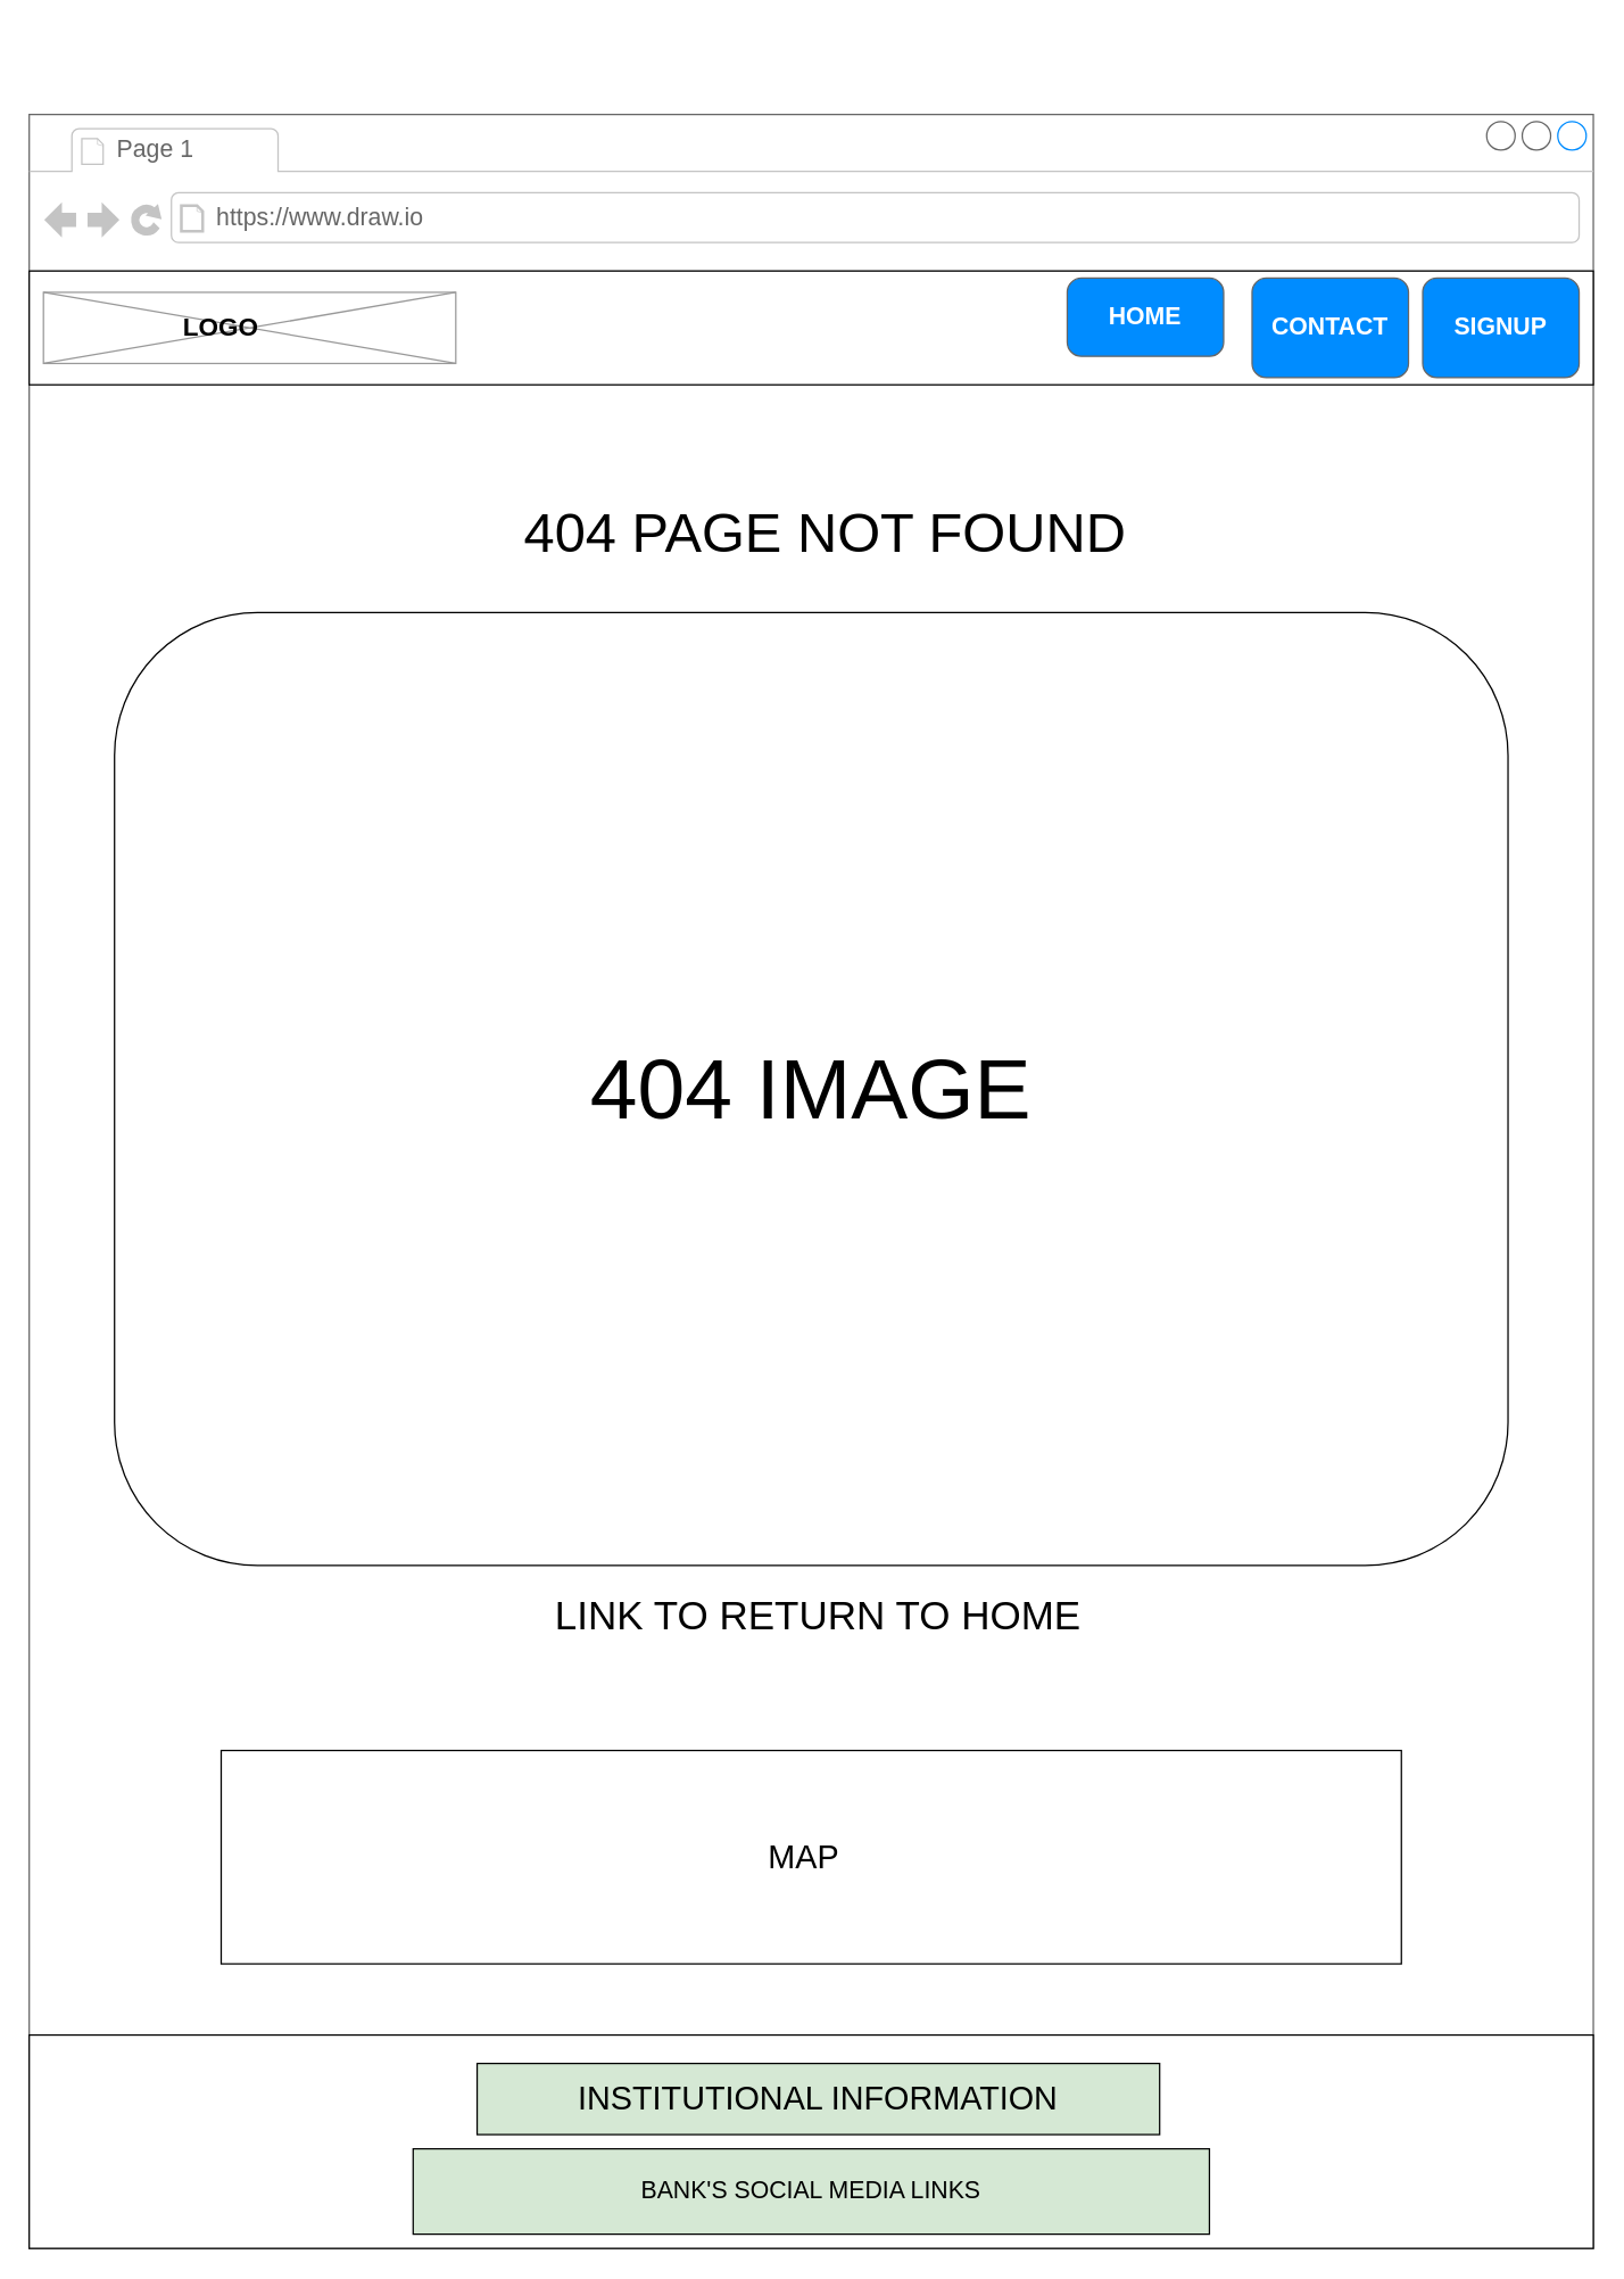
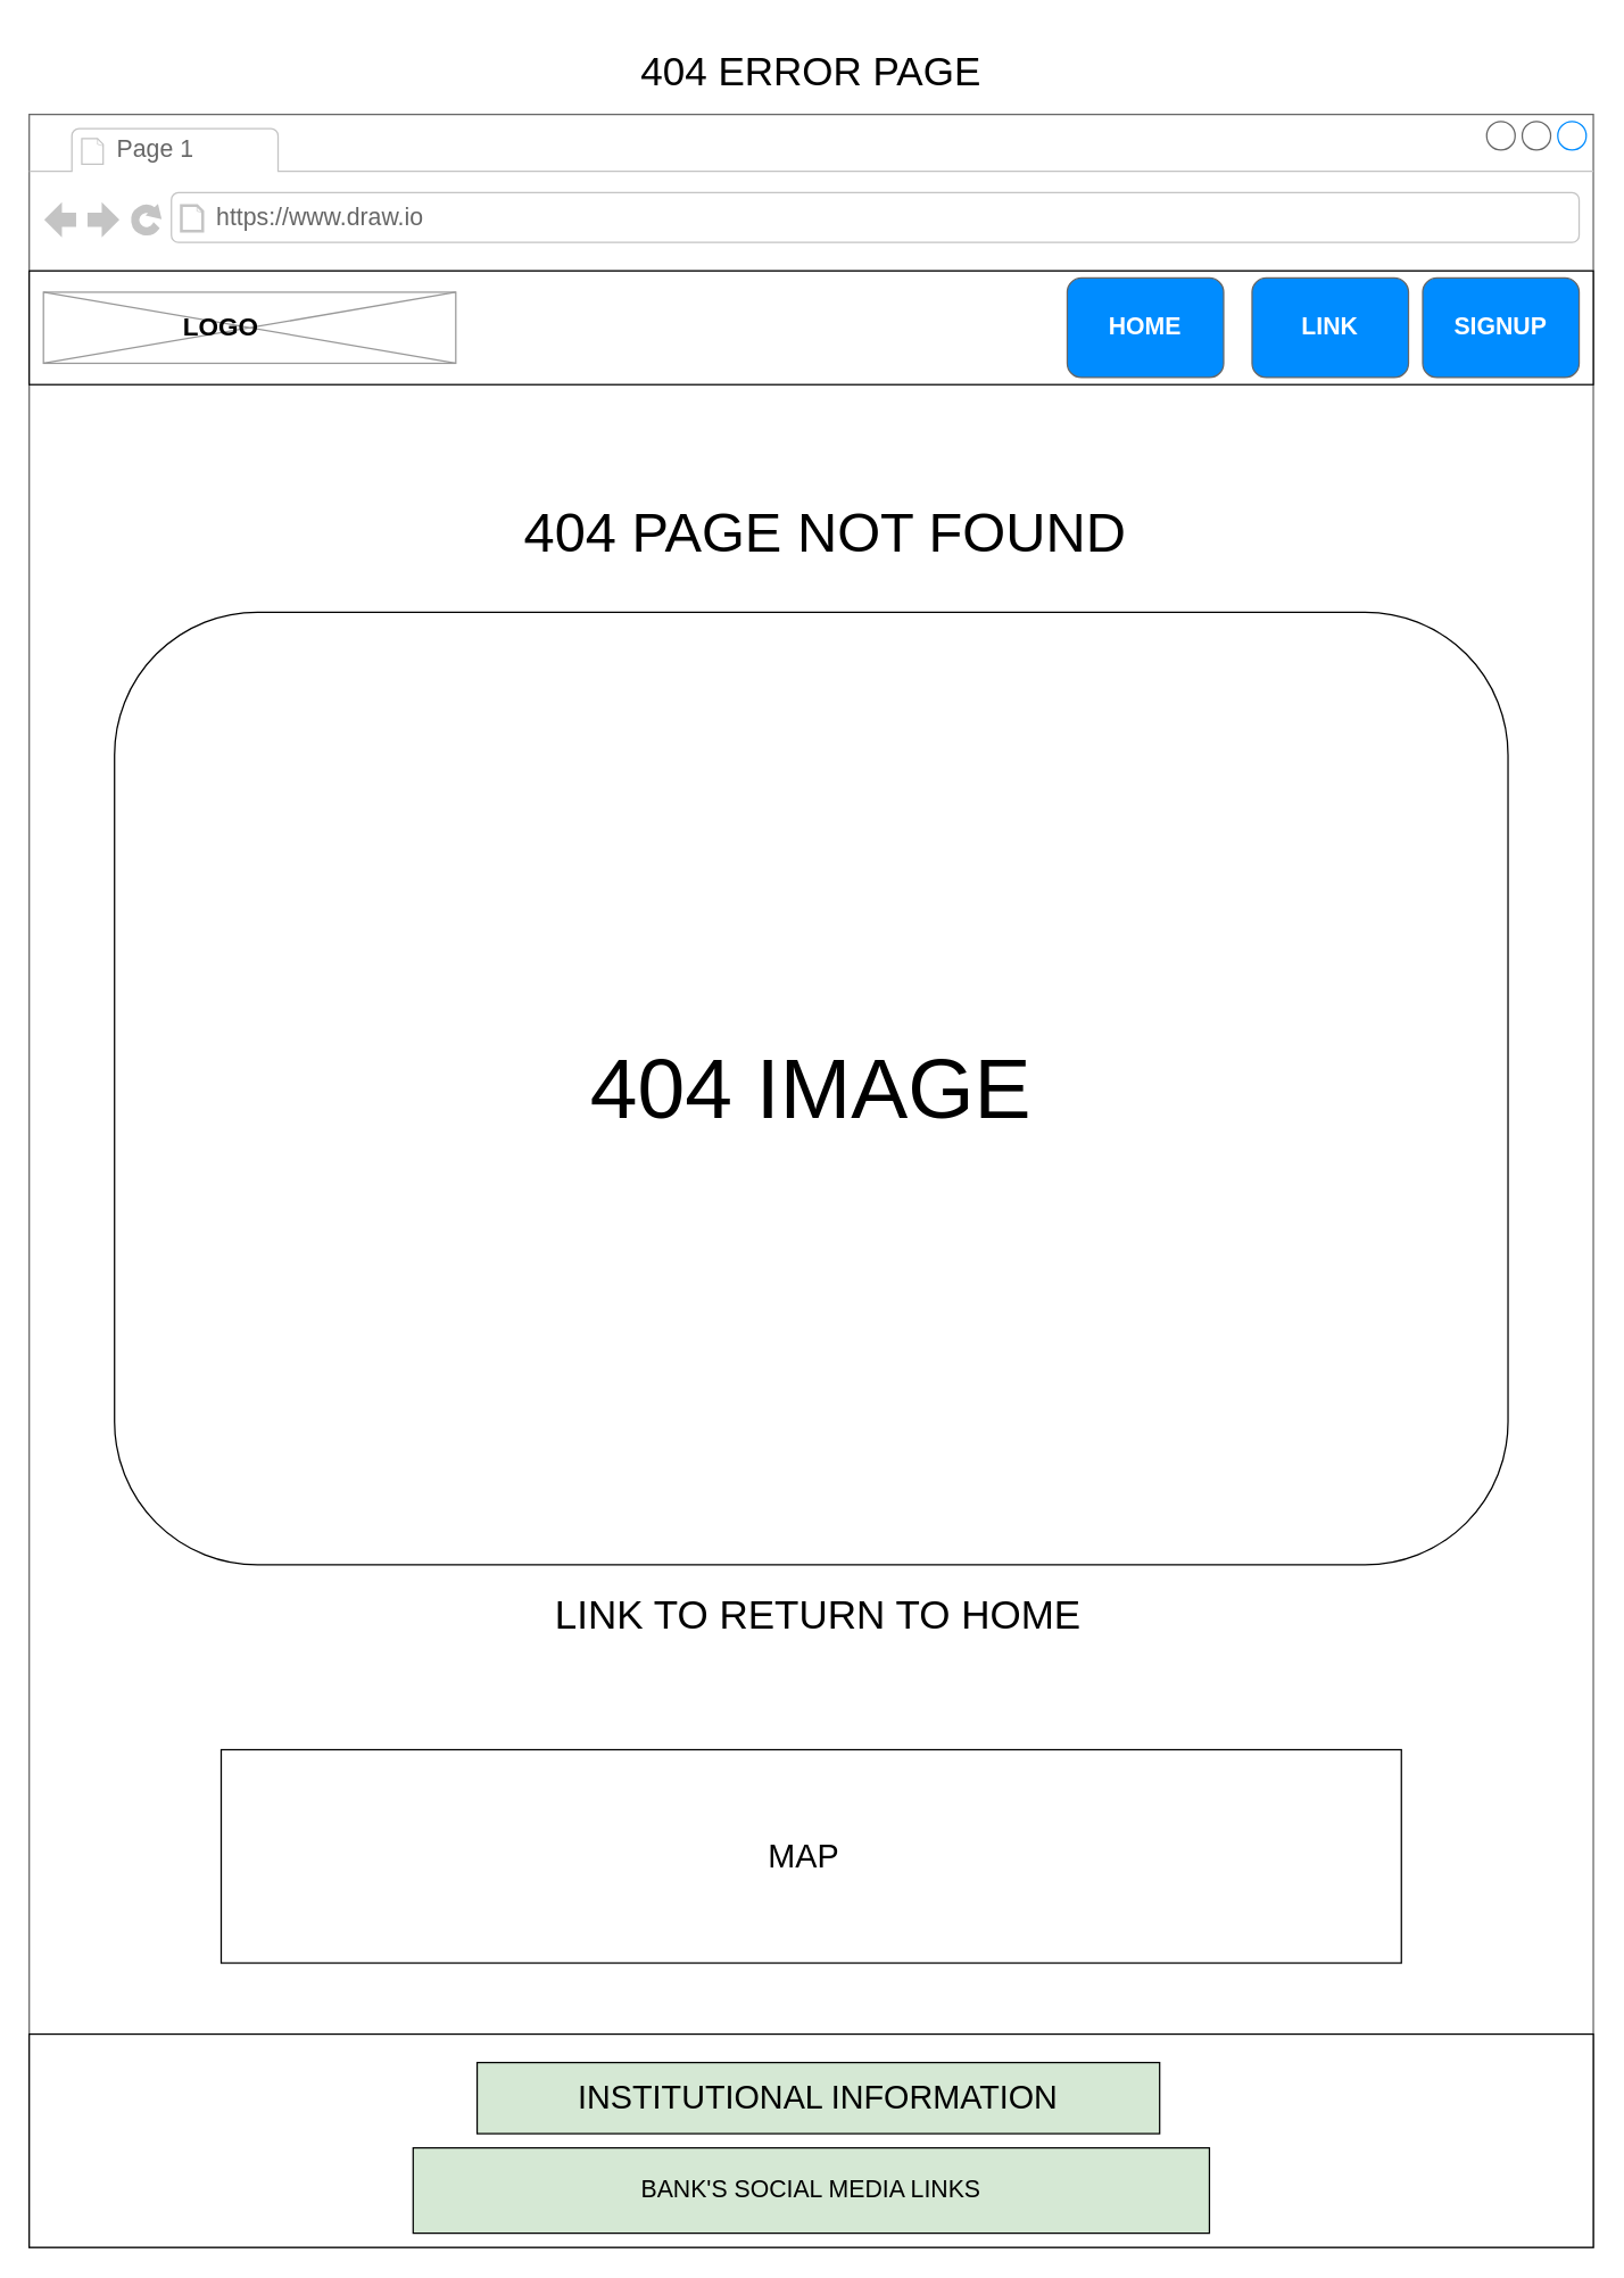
  <mxCell id="0" />
  <mxCell id="1" parent="0" />
  <mxCell id="2" value="" style="strokeWidth=1;shadow=0;dashed=0;align=center;html=1;shape=mxgraph.mockup.containers.browserWindow;rSize=0;strokeColor=#666666;strokeColor2=#008cff;strokeColor3=#c4c4c4;mainText=,;recursiveResize=0;" parent="1" vertex="1"><mxGeometry x="20" y="80" width="1100" height="1500" as="geometry" /></mxCell>
  <mxCell id="3" value="Page 1" style="strokeWidth=1;shadow=0;dashed=0;align=center;html=1;shape=mxgraph.mockup.containers.anchor;fontSize=17;fontColor=#666666;align=left;whiteSpace=wrap;" parent="2" vertex="1"><mxGeometry x="60" y="12" width="110" height="26" as="geometry" /></mxCell>
  <mxCell id="4" value="https://www.draw.io" style="strokeWidth=1;shadow=0;dashed=0;align=center;html=1;shape=mxgraph.mockup.containers.anchor;rSize=0;fontSize=17;fontColor=#666666;align=left;" parent="2" vertex="1"><mxGeometry x="130" y="60" width="250" height="26" as="geometry" /></mxCell>
  <mxCell id="5" value="" style="rounded=0;whiteSpace=wrap;html=1;" parent="2" vertex="1"><mxGeometry y="110" width="1100" height="80" as="geometry" /></mxCell>
  <mxCell id="6" value="SIGNUP" style="strokeWidth=1;shadow=0;dashed=0;align=center;html=1;shape=mxgraph.mockup.buttons.button;strokeColor=#666666;fontColor=#ffffff;mainText=;buttonStyle=round;fontSize=17;fontStyle=1;fillColor=#008cff;whiteSpace=wrap;" parent="2" vertex="1"><mxGeometry x="980" y="115" width="110" height="70" as="geometry" /></mxCell>
- <mxCell id="7" value="HOME" style="strokeWidth=1;shadow=0;dashed=0;align=center;html=1;shape=mxgraph.mockup.buttons.button;strokeColor=#666666;fontColor=#ffffff;mainText=;buttonStyle=round;fontSize=17;fontStyle=1;fillColor=#008cff;whiteSpace=wrap;" parent="2" vertex="1"><mxGeometry x="730" y="115" width="110" height="55" as="geometry" /></mxCell>
- <mxCell id="8" value="CONTACT" style="strokeWidth=1;shadow=0;dashed=0;align=center;html=1;shape=mxgraph.mockup.buttons.button;strokeColor=#666666;fontColor=#ffffff;mainText=;buttonStyle=round;fontSize=17;fontStyle=1;fillColor=#008cff;whiteSpace=wrap;" parent="2" vertex="1"><mxGeometry x="860" y="115" width="110" height="70" as="geometry" /></mxCell>
+ <mxCell id="7" value="HOME" style="strokeWidth=1;shadow=0;dashed=0;align=center;html=1;shape=mxgraph.mockup.buttons.button;strokeColor=#666666;fontColor=#ffffff;mainText=;buttonStyle=round;fontSize=17;fontStyle=1;fillColor=#008cff;whiteSpace=wrap;" parent="2" vertex="1"><mxGeometry x="730" y="115" width="110" height="70" as="geometry" /></mxCell>
+ <mxCell id="8" value="LINK" style="strokeWidth=1;shadow=0;dashed=0;align=center;html=1;shape=mxgraph.mockup.buttons.button;strokeColor=#666666;fontColor=#ffffff;mainText=;buttonStyle=round;fontSize=17;fontStyle=1;fillColor=#008cff;whiteSpace=wrap;" parent="2" vertex="1"><mxGeometry x="860" y="115" width="110" height="70" as="geometry" /></mxCell>
  <mxCell id="9" value="" style="verticalLabelPosition=bottom;shadow=0;dashed=0;align=center;html=1;verticalAlign=top;strokeWidth=1;shape=mxgraph.mockup.graphics.simpleIcon;strokeColor=#999999;" parent="2" vertex="1"><mxGeometry x="10" y="125" width="290" height="50" as="geometry" /></mxCell>
  <mxCell id="10" value="&lt;b&gt;&lt;font style=&quot;font-size: 18px;&quot;&gt;LOGO&lt;/font&gt;&lt;/b&gt;" style="text;html=1;strokeColor=none;fillColor=none;align=center;verticalAlign=middle;whiteSpace=wrap;rounded=0;" parent="2" vertex="1"><mxGeometry x="105" y="135" width="60" height="30" as="geometry" /></mxCell>
  <mxCell id="11" value="&lt;font style=&quot;font-size: 23px;&quot;&gt;&lt;br&gt;&lt;/font&gt;" style="text;html=1;strokeColor=none;fillColor=none;align=center;verticalAlign=middle;whiteSpace=wrap;rounded=0;" parent="2" vertex="1"><mxGeometry x="130" y="250" width="270" height="60" as="geometry" /></mxCell>
  <mxCell id="12" value="" style="rounded=0;whiteSpace=wrap;html=1;" parent="2" vertex="1"><mxGeometry x="135" y="1150" width="830" height="150" as="geometry" /></mxCell>
  <mxCell id="13" value="&lt;font style=&quot;font-size: 23px;&quot;&gt;MAP&lt;/font&gt;" style="text;html=1;strokeColor=none;fillColor=none;align=center;verticalAlign=middle;whiteSpace=wrap;rounded=0;" parent="2" vertex="1"><mxGeometry x="425" y="1170" width="240" height="110" as="geometry" /></mxCell>
  <mxCell id="14" value="" style="rounded=0;whiteSpace=wrap;html=1;" parent="2" vertex="1"><mxGeometry y="1350" width="1100" height="150" as="geometry" /></mxCell>
  <mxCell id="15" value="&lt;font style=&quot;font-size: 23px;&quot;&gt;INSTITUTIONAL INFORMATION&lt;/font&gt;" style="rounded=0;whiteSpace=wrap;html=1;fillColor=#d5e8d4;" parent="2" vertex="1"><mxGeometry x="315" y="1370" width="480" height="50" as="geometry" /></mxCell>
  <mxCell id="16" value="&lt;font style=&quot;font-size: 17px;&quot;&gt;BANK'S SOCIAL MEDIA LINKS&lt;/font&gt;" style="rounded=0;whiteSpace=wrap;html=1;fillColor=#d5e8d4;" parent="2" vertex="1"><mxGeometry x="270" y="1430" width="560" height="60" as="geometry" /></mxCell>
  <mxCell id="17" value="&lt;font style=&quot;font-size: 60px;&quot;&gt;404 IMAGE&lt;/font&gt;" style="whiteSpace=wrap;html=1;rounded=1;" vertex="1" parent="2"><mxGeometry x="60" y="350" width="980" height="670" as="geometry" /></mxCell>
  <mxCell id="18" value="&lt;font style=&quot;font-size: 39px;&quot;&gt;404 PAGE NOT FOUND&lt;/font&gt;" style="text;html=1;strokeColor=none;fillColor=none;align=center;verticalAlign=middle;whiteSpace=wrap;rounded=0;" vertex="1" parent="2"><mxGeometry x="250" y="250" width="620" height="90" as="geometry" /></mxCell>
  <mxCell id="19" value="&lt;font style=&quot;font-size: 28px;&quot;&gt;LINK TO RETURN TO HOME&lt;/font&gt;" style="text;html=1;strokeColor=none;fillColor=none;align=center;verticalAlign=middle;whiteSpace=wrap;rounded=0;" vertex="1" parent="2"><mxGeometry x="360" y="1040" width="390" height="30" as="geometry" /></mxCell>
+ <mxCell id="20" value="&lt;font style=&quot;font-size: 28px;&quot;&gt;404 ERROR PAGE&lt;/font&gt;" style="text;html=1;strokeColor=none;fillColor=none;align=center;verticalAlign=middle;whiteSpace=wrap;rounded=0;" parent="1" vertex="1"><mxGeometry x="20" y="20" width="1100" height="60" as="geometry" /></mxCell>
